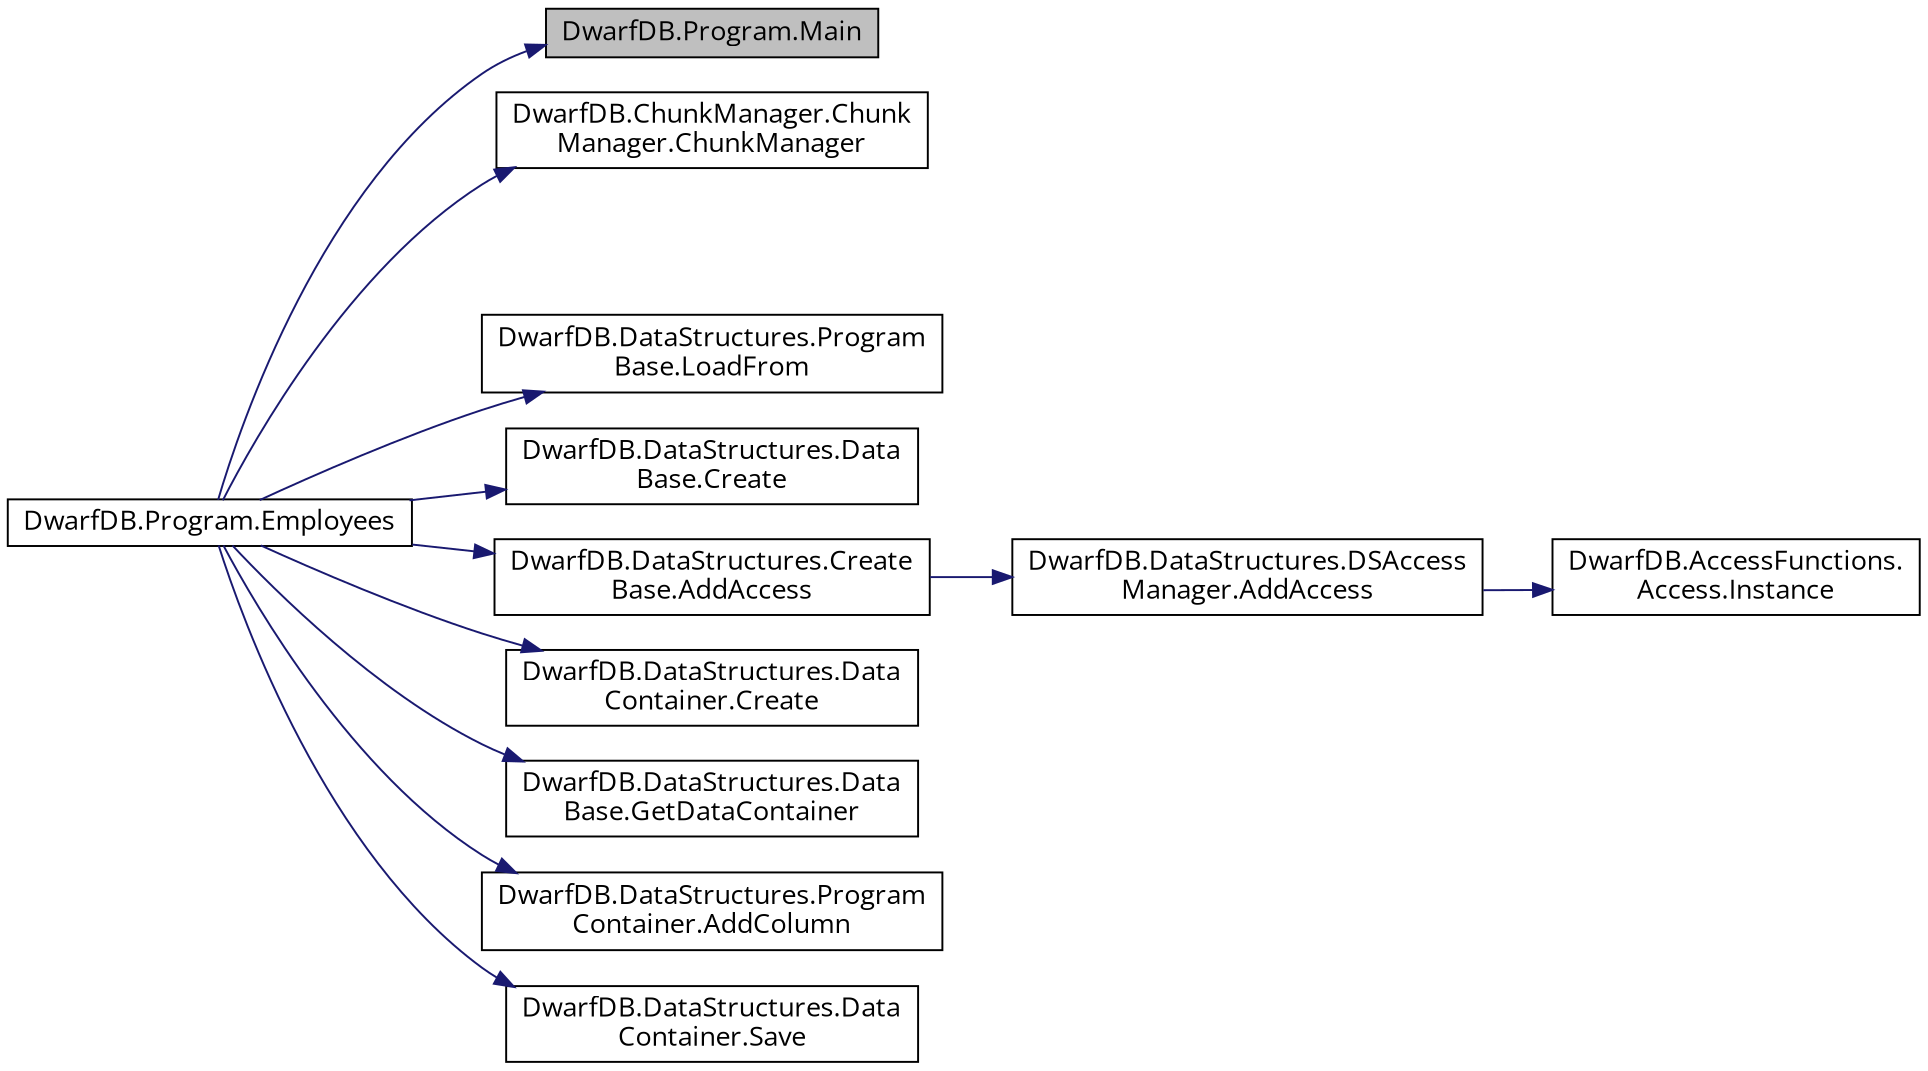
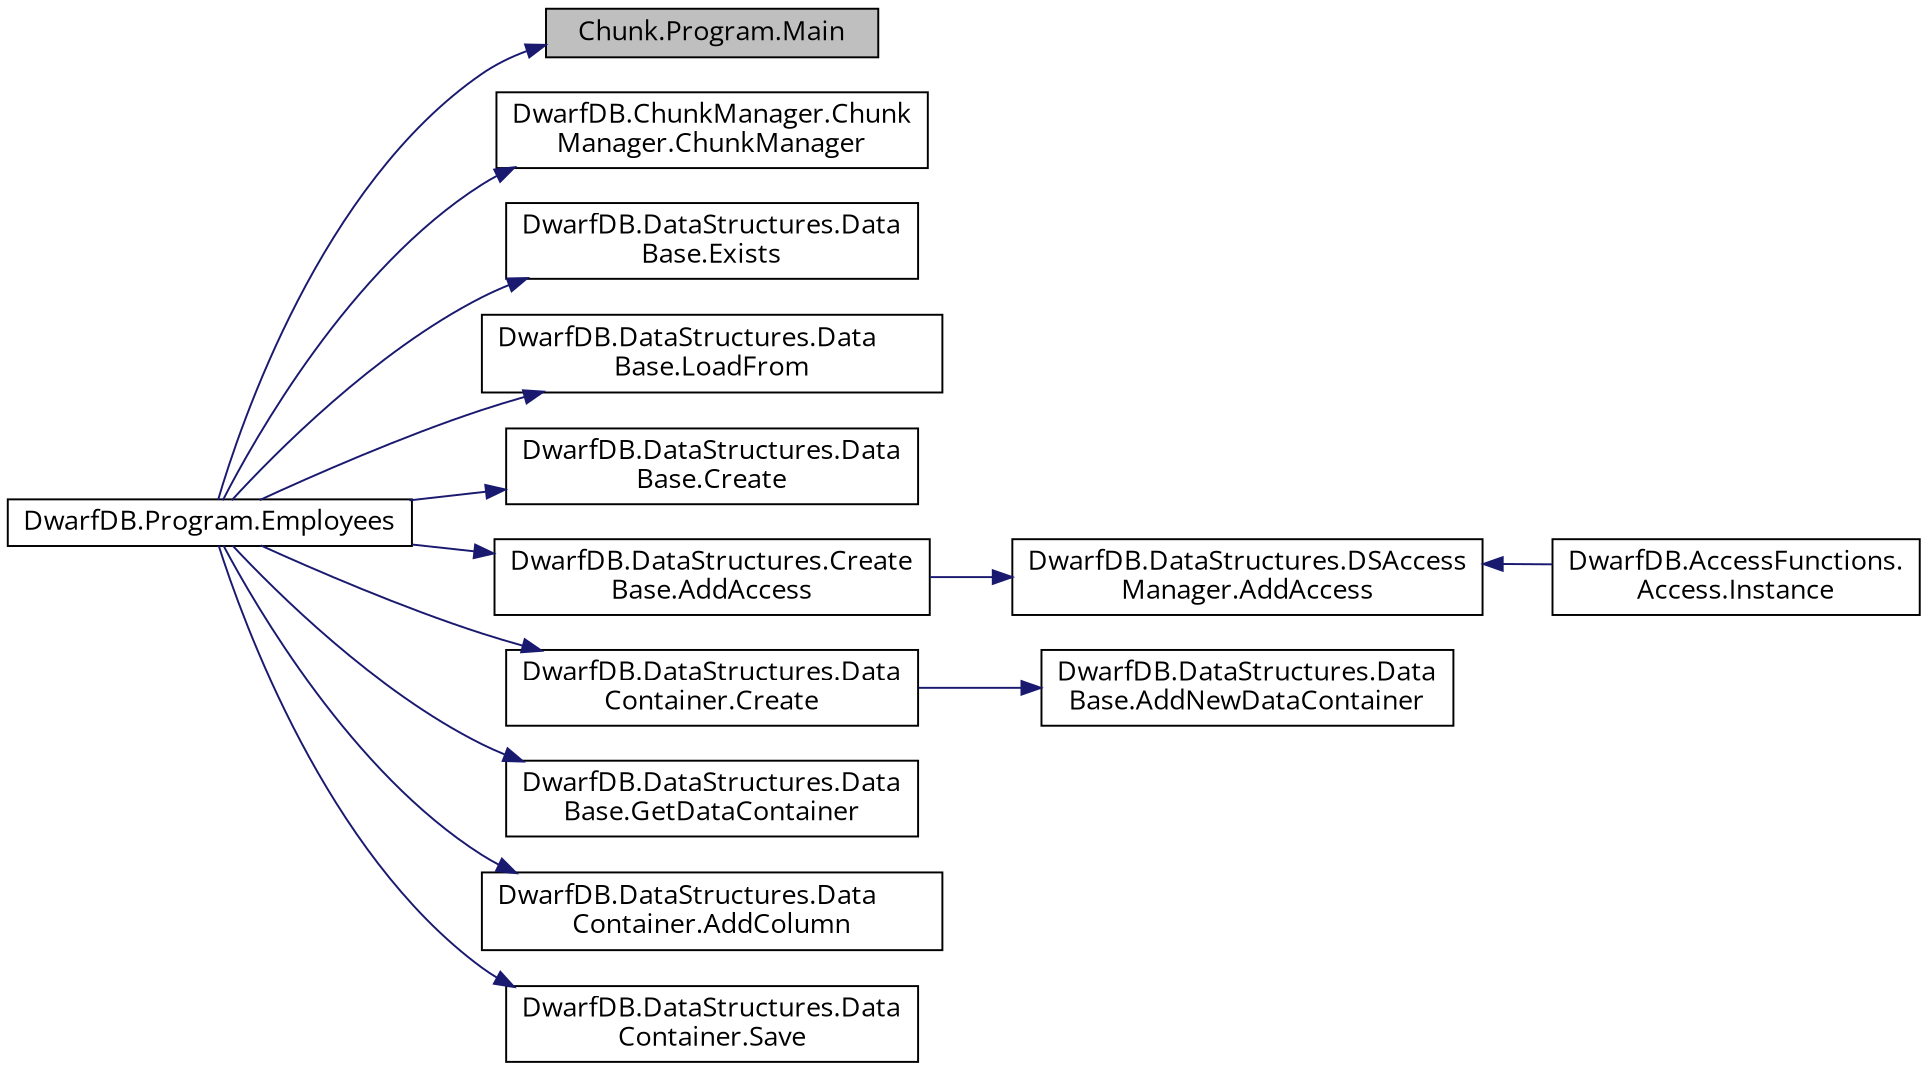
  digraph {
    fontname="Open Sans"
    rankdir=LR
    node [color=black fillcolor=white fontname="Open Sans" fontsize=14 shape=record style=filled]
    edge [color=midnightblue fontname="Open Sans" fontsize=14 labelfontname=Helvetica labelfontsize=14 style=solid]
-   n1 [fillcolor=grey75 fontcolor=black height=0.2 label="DwarfDB.Program.Main" width=0.4]
+   n1 [fillcolor=grey75 fontcolor=black height=0.2 label="Chunk.Program.Main" width=0.4]
    n2 [height=0.2 label="DwarfDB.Program.Employees" width=0.4]
    n3 [height=0.2 label="DwarfDB.ChunkManager.Chunk\lManager.ChunkManager" width=0.4]
-   n5 [height=0.2 label="DwarfDB.DataStructures.Program\lBase.LoadFrom" width=0.4]
+   n4 [height=0.2 label="DwarfDB.DataStructures.Data\lBase.Exists" width=0.4]
+   n5 [height=0.2 label="DwarfDB.DataStructures.Data\lBase.LoadFrom" width=0.4]
    n6 [height=0.2 label="DwarfDB.DataStructures.Data\lBase.Create" width=0.4]
    n7 [height=0.2 label="DwarfDB.DataStructures.Create\lBase.AddAccess" width=0.4]
    n8 [height=0.2 label="DwarfDB.DataStructures.Data\lContainer.Create" width=0.4]
    n9 [height=0.2 label="DwarfDB.DataStructures.Data\lBase.GetDataContainer" width=0.4]
-   n10 [height=0.2 label="DwarfDB.DataStructures.Program\lContainer.AddColumn" width=0.4]
+   n10 [height=0.2 label="DwarfDB.DataStructures.Data\lContainer.AddColumn" width=0.4]
    n11 [height=0.2 label="DwarfDB.DataStructures.Data\lContainer.Save" width=0.4]
    n12 [height=0.2 label="DwarfDB.DataStructures.DSAccess\lManager.AddAccess" width=0.4]
+   n13 [height=0.2 label="DwarfDB.DataStructures.Data\lBase.AddNewDataContainer" width=0.4]
    n14 [height=0.2 label="DwarfDB.AccessFunctions.\lAccess.Instance" width=0.4]
    n2 -> n1
    n2 -> n3
+   n2 -> n4
    n2 -> n5
    n2 -> n6
    n2 -> n7
    n2 -> n8
    n2 -> n9
    n2 -> n10
    n2 -> n11
    n7 -> n12
-   n12 -> n14
+   n8 -> n13
+   n14 -> n12
  }
